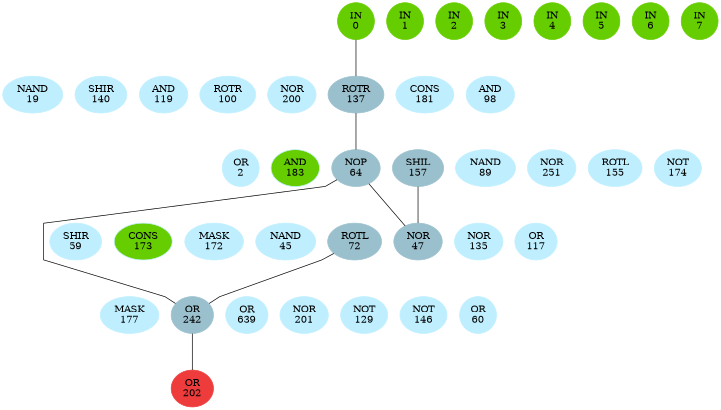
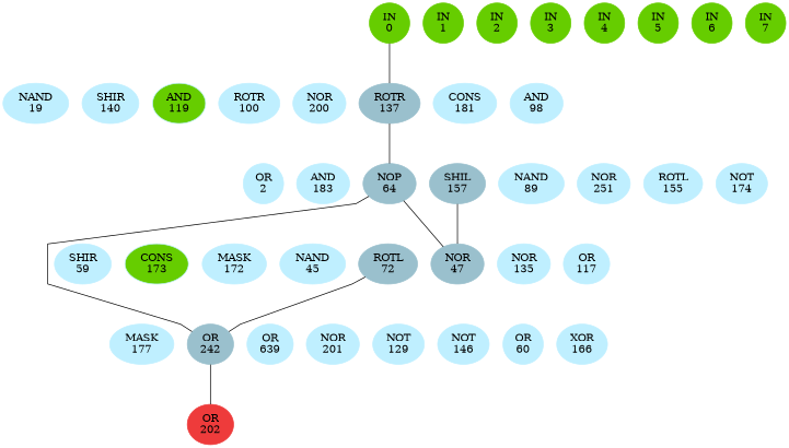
  graph {
    ordering=out
    rankdir=BT
    ranksep=0.75
    splines=polyline
    node [color=lightblue1 style=filled]
    edge [style=invis]
    n1 [color=chartreuse3 label="IN\n0"]
    n2 [color=chartreuse3 label="IN\n1"]
    n3 [color=chartreuse3 label="IN\n2"]
    n4 [color=chartreuse3 label="IN\n3"]
    n5 [color=chartreuse3 label="IN\n4"]
    n6 [color=chartreuse3 label="IN\n5"]
    n7 [color=chartreuse3 label="IN\n6"]
    n8 [color=chartreuse3 label="IN\n7"]
    n9 [label="NAND\n19"]
    n10 [label="SHIR\n140"]
-   n11 [label="AND\n119"]
+   n11 [label="AND\n119" fillcolor=chartreuse3]
    n12 [label="ROTR\n100"]
    n13 [label="NOR\n200"]
    n14 [color=lightblue3 label="ROTR\n137"]
    n15 [label="CONS\n181"]
    n16 [label="AND\n98"]
    n17 [label="OR\n2"]
-   n18 [label="AND\n183" fillcolor=chartreuse3]
+   n18 [label="AND\n183"]
    n19 [color=lightblue3 label="NOP\n64"]
    n20 [color=lightblue3 label="SHIL\n157"]
    n21 [label="NAND\n89"]
    n22 [label="NOR\n251"]
    n23 [label="ROTL\n155"]
    n24 [label="NOT\n174"]
    n25 [label="SHIR\n59"]
    n26 [fillcolor=chartreuse3 label="CONS\n173"]
    n27 [label="MASK\n172"]
    n28 [label="NAND\n45"]
    n29 [color=lightblue3 label="ROTL\n72"]
    n30 [color=lightblue3 label="NOR\n47"]
    n31 [label="NOR\n135"]
    n32 [label="OR\n117"]
    n33 [label="MASK\n177"]
    n34 [color=lightblue3 label="OR\n242"]
    n35 [label="OR\n639"]
    n36 [label="NOR\n201"]
    n37 [label="NOT\n129"]
    n38 [label="NOT\n146"]
    n39 [label="OR\n60"]
+   n40 [label="XOR\n166"]
    n41 [color=brown2 label="OR\n202"]
    subgraph sub_1 {
      rank=same
      n1
      n2
      n3
      n4
      n5
      n6
      n7
      n8
    }
    subgraph sub_2 {
      rank=same
      n9
      n10
      n11
      n12
      n13
      n14
      n15
      n16
    }
    subgraph sub_3 {
      rank=same
      n17
      n18
      n19
      n20
      n21
      n22
      n23
      n24
    }
    subgraph sub_4 {
      rank=same
      n25
      n26
      n27
      n28
      n29
      n30
      n31
      n32
    }
    subgraph sub_5 {
      rank=same
      n33
      n34
      n35
      n36
      n37
      n38
      n39
+     n40
    }
    subgraph sub_6 {
      rank=same
      n41
    }
    n1 -- n2
    n2 -- n3
    n3 -- n4
    n4 -- n5
    n5 -- n6
    n6 -- n7
    n7 -- n8
    n9 -- n10
    n10 -- n11
    n11 -- n12
    n12 -- n13
    n13 -- n14
    n14 -- n1 [style=solid]
    n14 -- n15
    n15 -- n16
    n17 -- n18
    n18 -- n19
    n19 -- n14 [style=solid]
    n19 -- n20
    n20 -- n21
    n21 -- n22
    n22 -- n23
    n23 -- n24
    n25 -- n26
    n26 -- n27
    n27 -- n28
    n28 -- n29
    n29 -- n30
    n30 -- n19 [style=solid]
    n30 -- n20 [style=solid]
    n30 -- n31
    n31 -- n32
    n33 -- n34
    n34 -- n19 [style=solid]
    n34 -- n29 [style=solid]
    n34 -- n35
    n35 -- n36
    n36 -- n37
    n37 -- n38
    n38 -- n39
+   n39 -- n40
    n41 -- n34 [style=solid]
    n41 -- n41
  }
